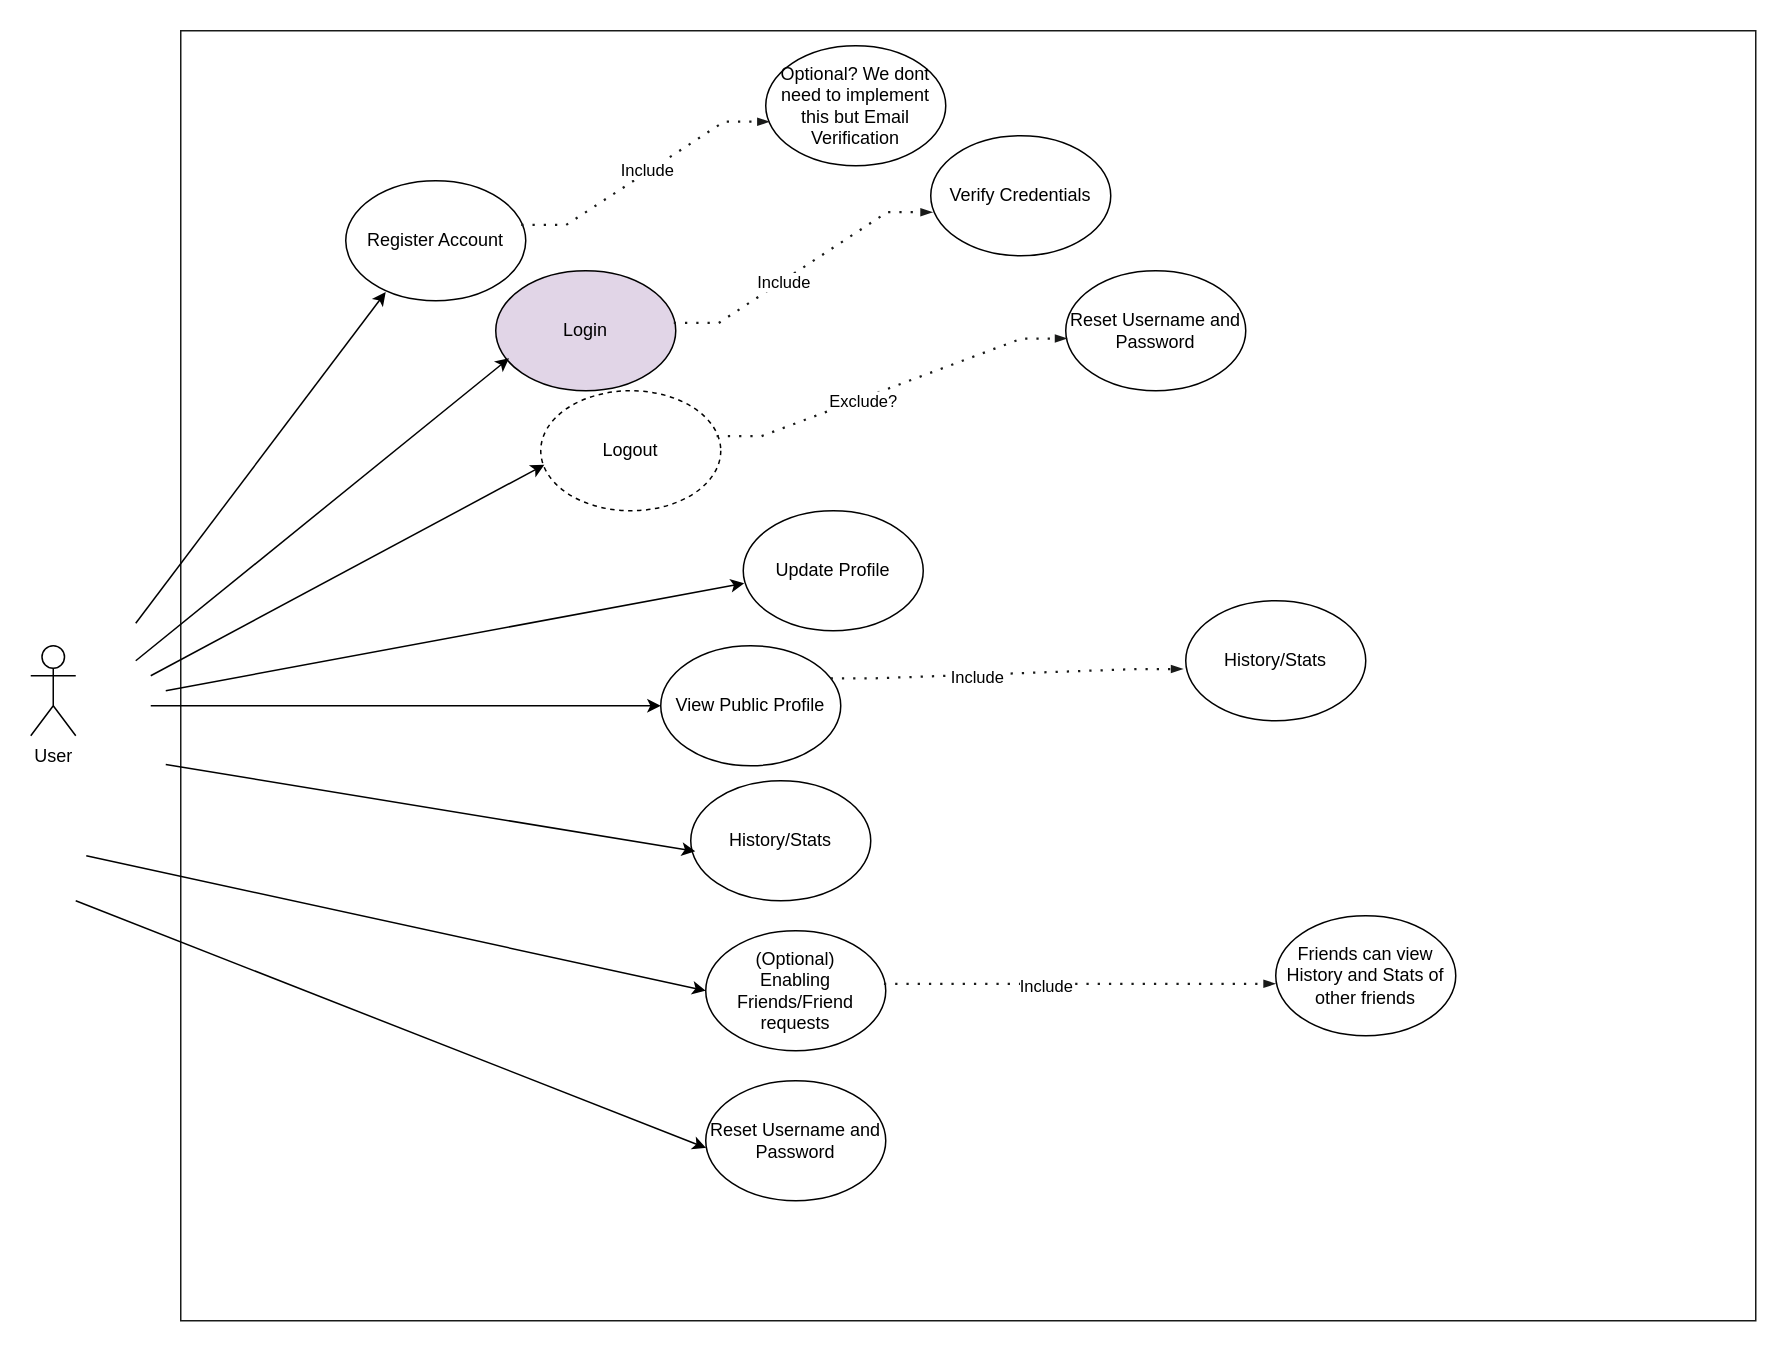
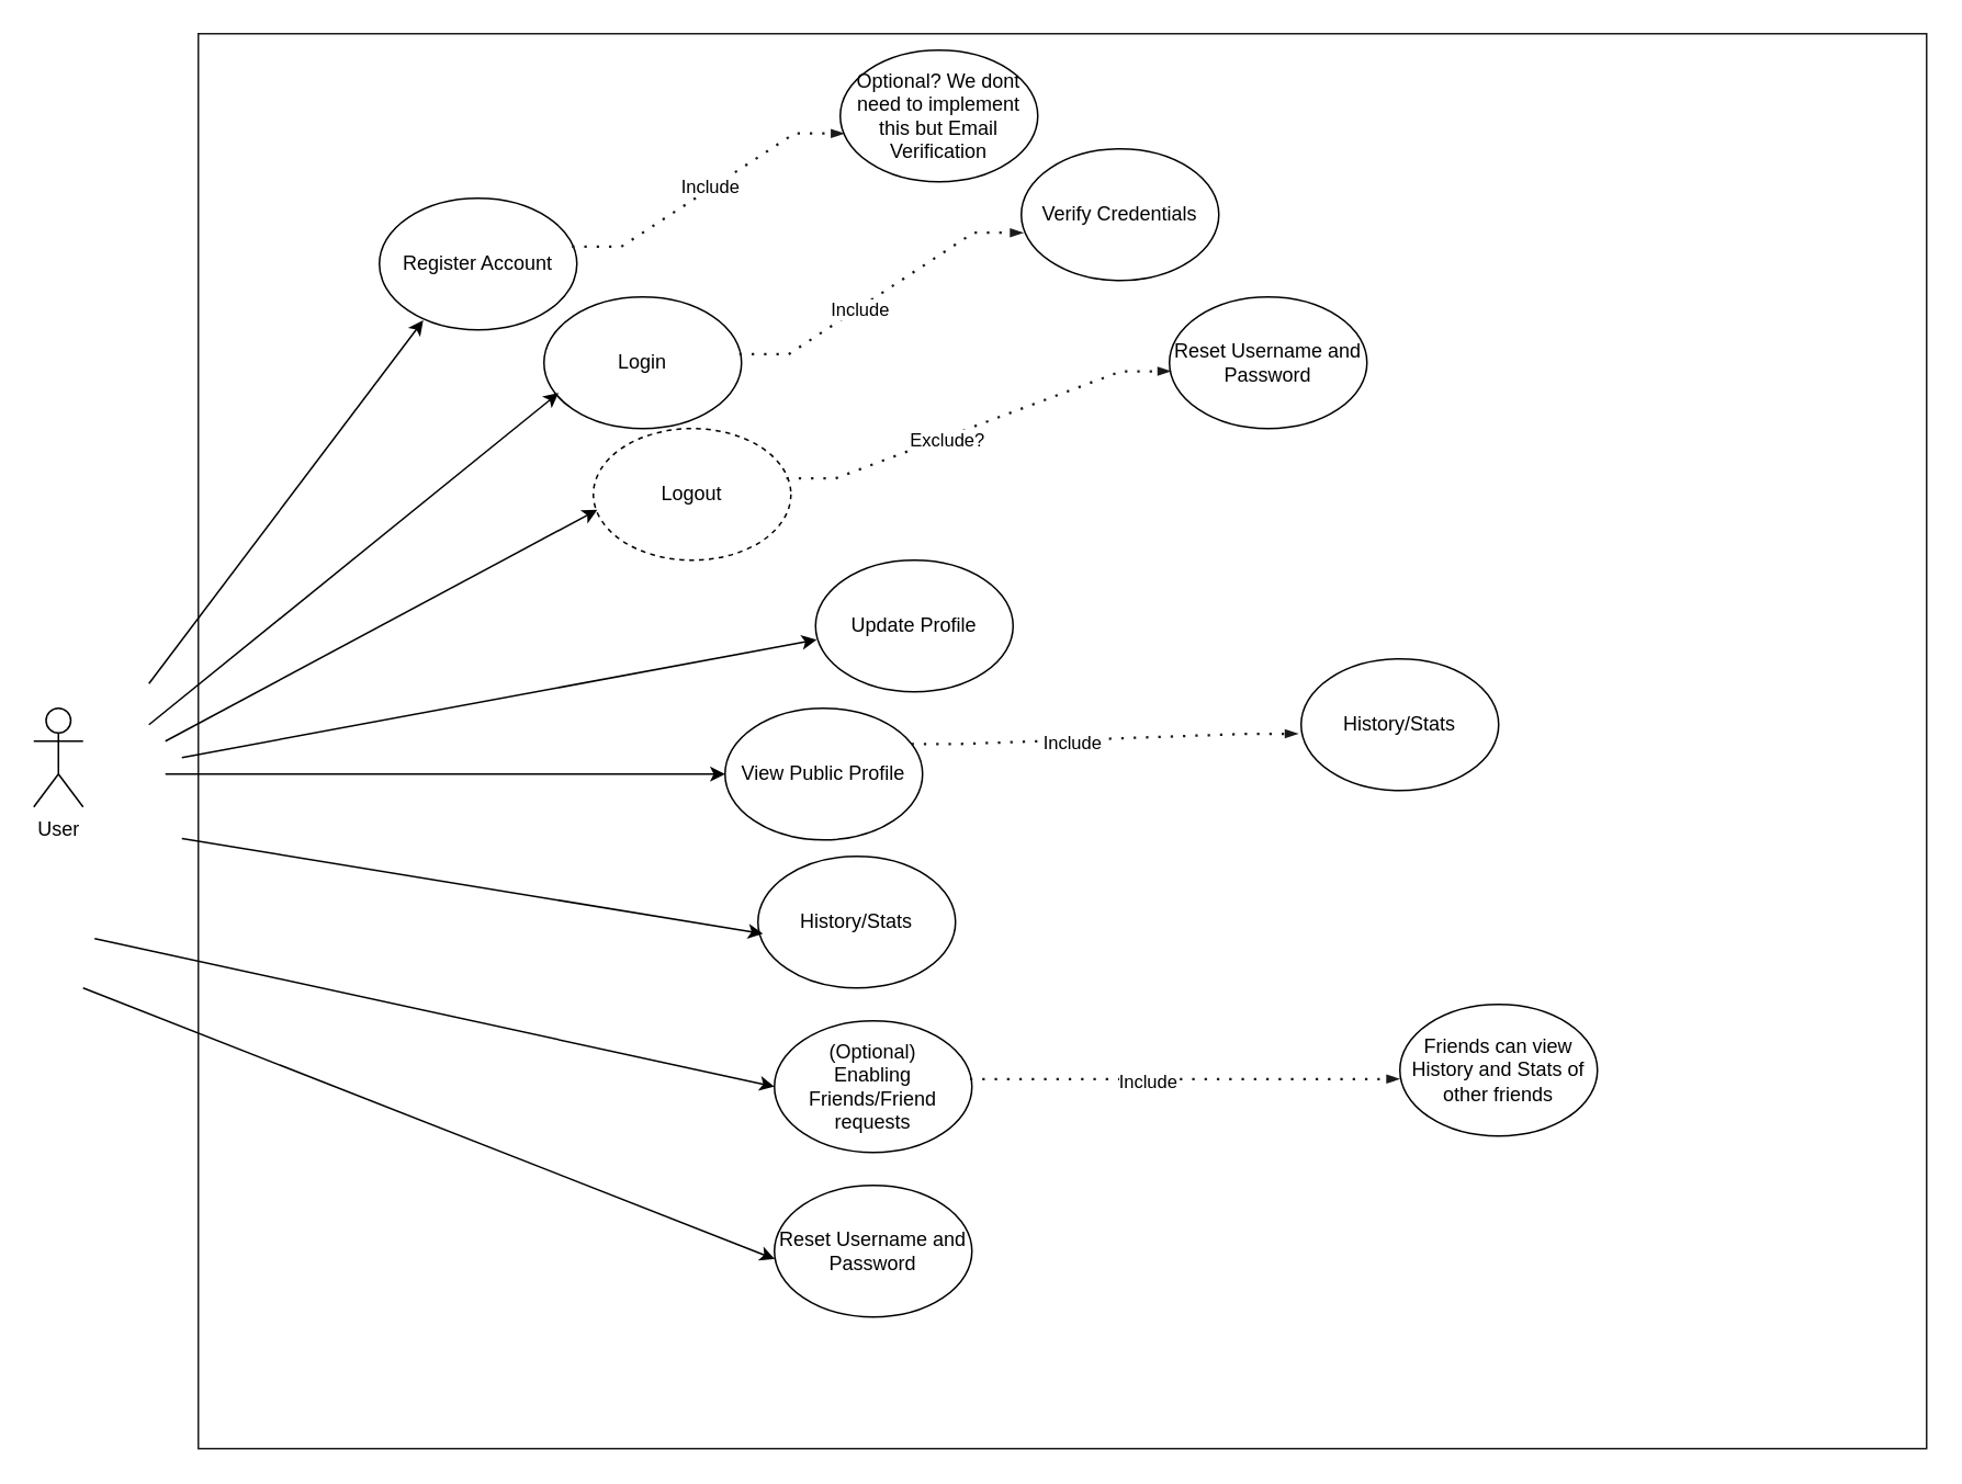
  <mxCell id="0" />
  <mxCell id="1" parent="0" />
  <mxCell id="2" value="User" style="shape=umlActor;verticalLabelPosition=bottom;verticalAlign=top;html=1;outlineConnect=0;" vertex="1" parent="1"><mxGeometry x="20" y="430" width="30" height="60" as="geometry" /></mxCell>
  <mxCell id="3" value="" style="rounded=0;whiteSpace=wrap;html=1;strokeColor=#191a19;" vertex="1" parent="1"><mxGeometry x="120" y="20" width="1050" height="860" as="geometry" /></mxCell>
  <mxCell id="4" value="Register Account" style="ellipse;whiteSpace=wrap;html=1;" vertex="1" parent="1"><mxGeometry x="230" y="120" width="120" height="80" as="geometry" /></mxCell>
- <mxCell id="5" value="Login" style="ellipse;whiteSpace=wrap;html=1;fillColor=#e1d5e7;" vertex="1" parent="1"><mxGeometry x="330" y="180" width="120" height="80" as="geometry" /></mxCell>
+ <mxCell id="5" value="Login" style="ellipse;whiteSpace=wrap;html=1;" vertex="1" parent="1"><mxGeometry x="330" y="180" width="120" height="80" as="geometry" /></mxCell>
  <mxCell id="6" value="Logout" style="ellipse;whiteSpace=wrap;html=1;dashed=1;" vertex="1" parent="1"><mxGeometry x="360" y="260" width="120" height="80" as="geometry" /></mxCell>
  <mxCell id="7" value="Update Profile" style="ellipse;whiteSpace=wrap;html=1;" vertex="1" parent="1"><mxGeometry x="495" y="340" width="120" height="80" as="geometry" /></mxCell>
  <mxCell id="8" value="View Public Profile" style="ellipse;whiteSpace=wrap;html=1;" vertex="1" parent="1"><mxGeometry x="440" y="430" width="120" height="80" as="geometry" /></mxCell>
  <mxCell id="9" value="History/Stats" style="ellipse;whiteSpace=wrap;html=1;" vertex="1" parent="1"><mxGeometry x="460" y="520" width="120" height="80" as="geometry" /></mxCell>
  <mxCell id="10" value="Verify Credentials" style="ellipse;whiteSpace=wrap;html=1;" vertex="1" parent="1"><mxGeometry x="620" y="90" width="120" height="80" as="geometry" /></mxCell>
  <mxCell id="11" value="Optional? We dont need to implement this but Email Verification" style="ellipse;whiteSpace=wrap;html=1;" vertex="1" parent="1"><mxGeometry x="510" y="30" width="120" height="80" as="geometry" /></mxCell>
  <mxCell id="12" value="(Optional)&lt;br&gt;Enabling Friends/Friend requests" style="ellipse;whiteSpace=wrap;html=1;" vertex="1" parent="1"><mxGeometry x="470" y="620" width="120" height="80" as="geometry" /></mxCell>
  <mxCell id="13" value="History/Stats" style="ellipse;whiteSpace=wrap;html=1;" vertex="1" parent="1"><mxGeometry x="790" y="400" width="120" height="80" as="geometry" /></mxCell>
  <mxCell id="14" value="" style="endArrow=classic;html=1;rounded=0;entryX=0.222;entryY=0.928;entryDx=0;entryDy=0;entryPerimeter=0;" edge="1" parent="1" target="4"><mxGeometry width="50" height="50" relative="1" as="geometry"><mxPoint x="90" y="414.97" as="sourcePoint" /><mxPoint x="289.88" y="225.03" as="targetPoint" /></mxGeometry></mxCell>
  <mxCell id="15" value="" style="endArrow=classic;html=1;rounded=0;entryX=0.074;entryY=0.729;entryDx=0;entryDy=0;entryPerimeter=0;" edge="1" parent="1" target="5"><mxGeometry width="50" height="50" relative="1" as="geometry"><mxPoint x="90" y="440" as="sourcePoint" /><mxPoint x="289.88" y="250.06" as="targetPoint" /></mxGeometry></mxCell>
  <mxCell id="16" value="" style="endArrow=classic;html=1;rounded=0;entryX=0.02;entryY=0.617;entryDx=0;entryDy=0;entryPerimeter=0;" edge="1" parent="1" target="6"><mxGeometry width="50" height="50" relative="1" as="geometry"><mxPoint x="100" y="450" as="sourcePoint" /><mxPoint x="359" y="298" as="targetPoint" /></mxGeometry></mxCell>
  <mxCell id="17" value="" style="endArrow=classic;html=1;rounded=0;entryX=0.005;entryY=0.604;entryDx=0;entryDy=0;entryPerimeter=0;" edge="1" parent="1" target="7"><mxGeometry width="50" height="50" relative="1" as="geometry"><mxPoint x="110" y="460" as="sourcePoint" /><mxPoint x="402" y="379" as="targetPoint" /></mxGeometry></mxCell>
  <mxCell id="18" value="" style="endArrow=classic;html=1;rounded=0;entryX=0;entryY=0.5;entryDx=0;entryDy=0;" edge="1" parent="1" target="8"><mxGeometry width="50" height="50" relative="1" as="geometry"><mxPoint x="100" y="470" as="sourcePoint" /><mxPoint x="471" y="448" as="targetPoint" /></mxGeometry></mxCell>
  <mxCell id="19" value="" style="endArrow=classic;html=1;rounded=0;entryX=0.025;entryY=0.588;entryDx=0;entryDy=0;entryPerimeter=0;" edge="1" parent="1" target="9"><mxGeometry width="50" height="50" relative="1" as="geometry"><mxPoint x="110" y="509.2" as="sourcePoint" /><mxPoint x="450" y="509.2" as="targetPoint" /></mxGeometry></mxCell>
  <mxCell id="20" value="" style="endArrow=classic;html=1;rounded=0;entryX=0;entryY=0.5;entryDx=0;entryDy=0;" edge="1" parent="1" target="12"><mxGeometry width="50" height="50" relative="1" as="geometry"><mxPoint x="57" y="570" as="sourcePoint" /><mxPoint x="410" y="627.8" as="targetPoint" /></mxGeometry></mxCell>
  <mxCell id="21" value="" style="endArrow=blockThin;html=1;strokeColor=#191a19;bendable=1;rounded=0;endFill=1;endSize=4;edgeStyle=entityRelationEdgeStyle;startArrow=none;startFill=0;startSize=4;jumpStyle=none;jumpSize=0;targetPerimeterSpacing=15;dashed=1;strokeWidth=1.5;dashPattern=1 4;entryX=0.018;entryY=0.633;entryDx=0;entryDy=0;entryPerimeter=0;exitX=0.975;exitY=0.368;exitDx=0;exitDy=0;exitPerimeter=0;" edge="1" parent="1" source="4" target="11"><mxGeometry width="50" height="50" relative="1" as="geometry"><mxPoint x="380" y="149.6" as="sourcePoint" /><mxPoint x="500" y="149.6" as="targetPoint" /></mxGeometry></mxCell>
  <mxCell id="22" value="Include" style="edgeLabel;html=1;align=center;verticalAlign=middle;resizable=0;points=[];" connectable="0" vertex="1" parent="21"><mxGeometry x="0.026" y="2" relative="1" as="geometry"><mxPoint as="offset" /></mxGeometry></mxCell>
  <mxCell id="23" value="" style="endArrow=blockThin;html=1;strokeColor=#191a19;bendable=1;rounded=0;endFill=1;endSize=4;edgeStyle=entityRelationEdgeStyle;startArrow=none;startFill=0;startSize=4;jumpStyle=none;jumpSize=0;targetPerimeterSpacing=15;dashed=1;strokeWidth=1.5;dashPattern=1 4;entryX=0.008;entryY=0.637;entryDx=0;entryDy=0;entryPerimeter=0;exitX=0.989;exitY=0.435;exitDx=0;exitDy=0;exitPerimeter=0;" edge="1" parent="1" source="5" target="10"><mxGeometry width="50" height="50" relative="1" as="geometry"><mxPoint x="495" y="188" as="sourcePoint" /><mxPoint x="660" y="120" as="targetPoint" /></mxGeometry></mxCell>
  <mxCell id="24" value="Include" style="edgeLabel;html=1;align=center;verticalAlign=middle;resizable=0;points=[];" connectable="0" vertex="1" parent="23"><mxGeometry x="-0.173" y="-2" relative="1" as="geometry"><mxPoint y="-1" as="offset" /></mxGeometry></mxCell>
  <mxCell id="25" value="" style="endArrow=blockThin;html=1;strokeColor=#191a19;bendable=1;rounded=0;endFill=1;endSize=4;edgeStyle=entityRelationEdgeStyle;startArrow=none;startFill=0;startSize=4;jumpStyle=none;jumpSize=0;targetPerimeterSpacing=15;dashed=1;strokeWidth=1.5;dashPattern=1 4;entryX=-0.017;entryY=0.569;entryDx=0;entryDy=0;entryPerimeter=0;exitX=0.944;exitY=0.271;exitDx=0;exitDy=0;exitPerimeter=0;" edge="1" parent="1" source="8" target="13"><mxGeometry width="50" height="50" relative="1" as="geometry"><mxPoint x="560" y="420" as="sourcePoint" /><mxPoint x="753" y="360" as="targetPoint" /></mxGeometry></mxCell>
  <mxCell id="26" value="Include" style="edgeLabel;html=1;align=center;verticalAlign=middle;resizable=0;points=[];" connectable="0" vertex="1" parent="25"><mxGeometry x="-0.173" y="-2" relative="1" as="geometry"><mxPoint y="-1" as="offset" /></mxGeometry></mxCell>
  <mxCell id="27" value="" style="endArrow=blockThin;html=1;strokeColor=#191a19;bendable=1;rounded=0;endFill=1;endSize=4;edgeStyle=entityRelationEdgeStyle;startArrow=none;startFill=0;startSize=4;jumpStyle=none;jumpSize=0;targetPerimeterSpacing=15;dashed=1;strokeWidth=1.5;dashPattern=1 4;entryX=-0.003;entryY=0.567;entryDx=0;entryDy=0;entryPerimeter=0;exitX=0.99;exitY=0.442;exitDx=0;exitDy=0;exitPerimeter=0;" edge="1" parent="1" source="12" target="29"><mxGeometry width="50" height="50" relative="1" as="geometry"><mxPoint x="615" y="646" as="sourcePoint" /><mxPoint x="850" y="640" as="targetPoint" /></mxGeometry></mxCell>
  <mxCell id="28" value="Include" style="edgeLabel;html=1;align=center;verticalAlign=middle;resizable=0;points=[];" connectable="0" vertex="1" parent="27"><mxGeometry x="-0.173" y="-2" relative="1" as="geometry"><mxPoint y="-1" as="offset" /></mxGeometry></mxCell>
  <mxCell id="29" value="Friends can view History and Stats of other friends" style="ellipse;whiteSpace=wrap;html=1;" vertex="1" parent="1"><mxGeometry x="850" y="610" width="120" height="80" as="geometry" /></mxCell>
  <mxCell id="30" value="" style="endArrow=classic;html=1;rounded=0;entryX=0.002;entryY=0.56;entryDx=0;entryDy=0;entryPerimeter=0;" edge="1" parent="1" target="31"><mxGeometry width="50" height="50" relative="1" as="geometry"><mxPoint x="50" y="600" as="sourcePoint" /><mxPoint x="460" y="750" as="targetPoint" /></mxGeometry></mxCell>
  <mxCell id="31" value="Reset Username and Password" style="ellipse;whiteSpace=wrap;html=1;" vertex="1" parent="1"><mxGeometry x="470" y="720" width="120" height="80" as="geometry" /></mxCell>
  <mxCell id="32" value="Reset Username and Password" style="ellipse;whiteSpace=wrap;html=1;" vertex="1" parent="1"><mxGeometry x="710" y="180" width="120" height="80" as="geometry" /></mxCell>
  <mxCell id="33" value="" style="endArrow=blockThin;html=1;strokeColor=#191a19;bendable=1;rounded=0;endFill=1;endSize=4;edgeStyle=entityRelationEdgeStyle;startArrow=none;startFill=0;startSize=4;jumpStyle=none;jumpSize=0;targetPerimeterSpacing=15;dashed=1;strokeWidth=1.5;dashPattern=1 4;entryX=0.005;entryY=0.565;entryDx=0;entryDy=0;entryPerimeter=0;exitX=0.977;exitY=0.378;exitDx=0;exitDy=0;exitPerimeter=0;" edge="1" parent="1" source="6" target="32"><mxGeometry width="50" height="50" relative="1" as="geometry"><mxPoint x="530" y="274" as="sourcePoint" /><mxPoint x="702" y="200" as="targetPoint" /></mxGeometry></mxCell>
  <mxCell id="34" value="Exclude?" style="edgeLabel;html=1;align=center;verticalAlign=middle;resizable=0;points=[];" connectable="0" vertex="1" parent="33"><mxGeometry x="-0.173" y="-2" relative="1" as="geometry"><mxPoint y="-1" as="offset" /></mxGeometry></mxCell>
